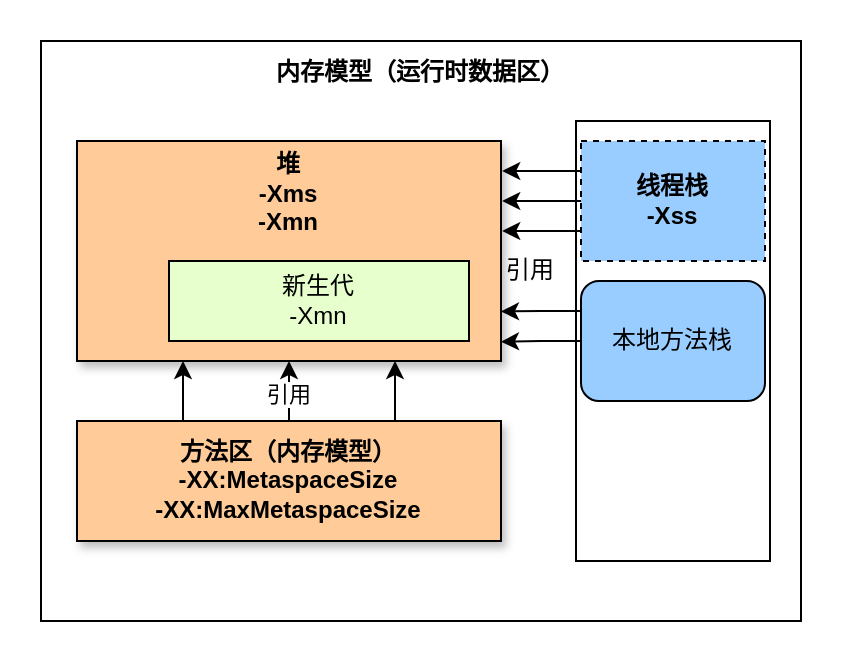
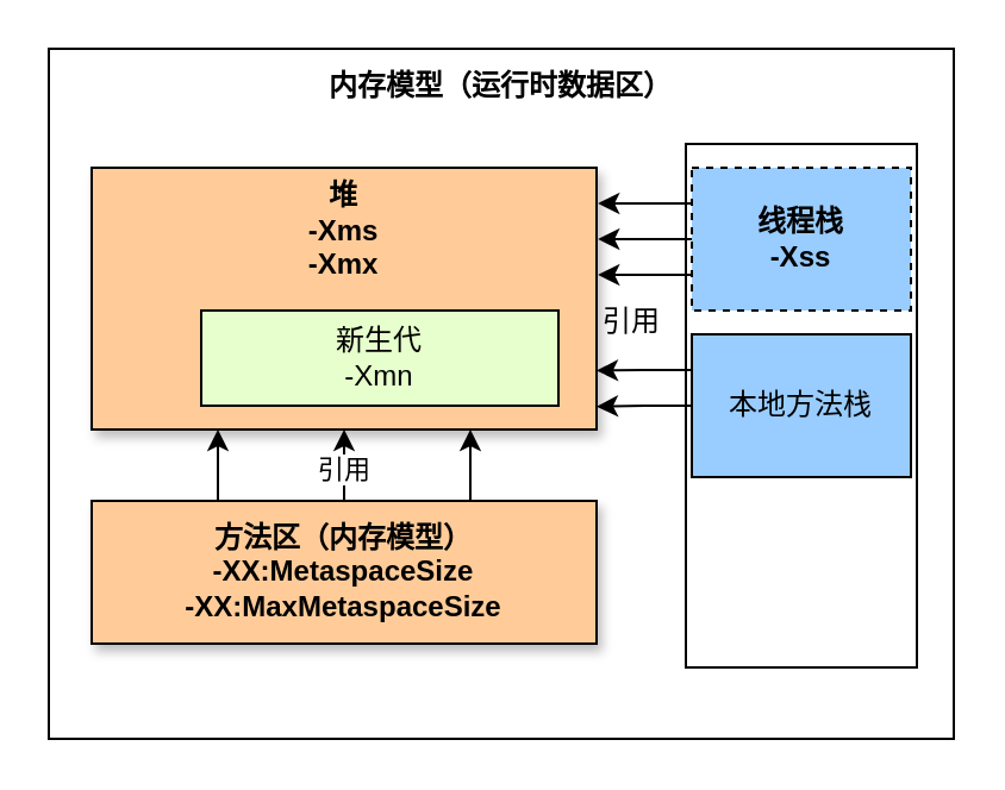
  <mxCell id="0" />
  <mxCell id="1" parent="0" />
  <mxCell id="2" value="&lt;b&gt;内存模型（运行时数据区）&lt;/b&gt;&lt;div&gt;&lt;br&gt;&lt;/div&gt;&lt;div&gt;&lt;br&gt;&lt;/div&gt;&lt;div&gt;&lt;br&gt;&lt;/div&gt;&lt;div&gt;&lt;br&gt;&lt;/div&gt;&lt;div&gt;&lt;br&gt;&lt;/div&gt;&lt;div&gt;&lt;br&gt;&lt;/div&gt;&lt;div&gt;&lt;br&gt;&lt;/div&gt;&lt;div&gt;&lt;br&gt;&lt;/div&gt;&lt;div&gt;&lt;br&gt;&lt;/div&gt;&lt;div&gt;&lt;br&gt;&lt;/div&gt;&lt;div&gt;&lt;br&gt;&lt;/div&gt;&lt;div&gt;&lt;br&gt;&lt;/div&gt;&lt;div&gt;&lt;br&gt;&lt;/div&gt;&lt;div&gt;&lt;br&gt;&lt;/div&gt;&lt;div&gt;&lt;br&gt;&lt;/div&gt;&lt;div&gt;&lt;br&gt;&lt;/div&gt;&lt;div&gt;&lt;br&gt;&lt;/div&gt;&lt;div&gt;&lt;br&gt;&lt;/div&gt;" style="rounded=0;whiteSpace=wrap;html=1;" vertex="1" parent="1"><mxGeometry x="20" y="20" width="380" height="290" as="geometry" /></mxCell>
  <mxCell id="3" value="" style="rounded=0;whiteSpace=wrap;html=1;fillColor=none;shadow=0;" vertex="1" parent="1"><mxGeometry x="287.5" y="60" width="97" height="220" as="geometry" /></mxCell>
- <mxCell id="4" value="&lt;b&gt;堆&lt;/b&gt;&lt;div&gt;&lt;b&gt;-Xms&lt;/b&gt;&lt;/div&gt;&lt;div&gt;&lt;b&gt;-Xmn&lt;/b&gt;&lt;/div&gt;&lt;div&gt;&lt;b&gt;&lt;br&gt;&lt;/b&gt;&lt;/div&gt;&lt;div&gt;&lt;b&gt;&lt;br&gt;&lt;/b&gt;&lt;/div&gt;&lt;div&gt;&lt;b&gt;&lt;br&gt;&lt;/b&gt;&lt;/div&gt;&lt;div&gt;&lt;b&gt;&lt;br&gt;&lt;/b&gt;&lt;/div&gt;" style="rounded=0;whiteSpace=wrap;html=1;shadow=1;fillColor=#FFCC99;" vertex="1" parent="1"><mxGeometry x="38" y="70" width="212" height="110" as="geometry" /></mxCell>
+ <mxCell id="4" value="&lt;b&gt;堆&lt;/b&gt;&lt;div&gt;&lt;b&gt;-Xms&lt;/b&gt;&lt;/div&gt;&lt;div&gt;&lt;b&gt;-Xmx&lt;/b&gt;&lt;/div&gt;&lt;div&gt;&lt;b&gt;&lt;br&gt;&lt;/b&gt;&lt;/div&gt;&lt;div&gt;&lt;b&gt;&lt;br&gt;&lt;/b&gt;&lt;/div&gt;&lt;div&gt;&lt;b&gt;&lt;br&gt;&lt;/b&gt;&lt;/div&gt;&lt;div&gt;&lt;b&gt;&lt;br&gt;&lt;/b&gt;&lt;/div&gt;" style="rounded=0;whiteSpace=wrap;html=1;shadow=1;fillColor=#FFCC99;" vertex="1" parent="1"><mxGeometry x="38" y="70" width="212" height="110" as="geometry" /></mxCell>
  <mxCell id="5" value="&lt;b&gt;线程栈&lt;/b&gt;&lt;div&gt;&lt;b&gt;-Xss&lt;/b&gt;&lt;/div&gt;" style="rounded=0;whiteSpace=wrap;html=1;shadow=0;fillColor=#99CCFF;dashed=1;" vertex="1" parent="1"><mxGeometry x="290" y="70" width="92" height="60" as="geometry" /></mxCell>
- <mxCell id="6" value="本地方法栈" style="whiteSpace=wrap;html=1;fillColor=#99CCFF;rounded=1;" vertex="1" parent="1"><mxGeometry x="290" y="140" width="92" height="60" as="geometry" /></mxCell>
+ <mxCell id="6" value="本地方法栈" style="rounded=0;whiteSpace=wrap;html=1;fillColor=#99CCFF;" vertex="1" parent="1"><mxGeometry x="290" y="140" width="92" height="60" as="geometry" /></mxCell>
  <mxCell id="7" style="edgeStyle=orthogonalEdgeStyle;rounded=0;orthogonalLoop=1;jettySize=auto;html=1;exitX=0.25;exitY=0;exitDx=0;exitDy=0;entryX=0.25;entryY=1;entryDx=0;entryDy=0;" edge="1" parent="1" source="11" target="4"><mxGeometry relative="1" as="geometry" /></mxCell>
  <mxCell id="8" style="edgeStyle=orthogonalEdgeStyle;rounded=0;orthogonalLoop=1;jettySize=auto;html=1;entryX=0.5;entryY=1;entryDx=0;entryDy=0;" edge="1" parent="1" source="11" target="4"><mxGeometry relative="1" as="geometry" /></mxCell>
  <mxCell id="9" value="引用" style="edgeLabel;html=1;align=center;verticalAlign=middle;resizable=0;points=[];" vertex="1" connectable="0" parent="8"><mxGeometry x="0.344" y="1" relative="1" as="geometry"><mxPoint as="offset" /></mxGeometry></mxCell>
  <mxCell id="10" style="edgeStyle=orthogonalEdgeStyle;rounded=0;orthogonalLoop=1;jettySize=auto;html=1;exitX=0.75;exitY=0;exitDx=0;exitDy=0;entryX=0.75;entryY=1;entryDx=0;entryDy=0;" edge="1" parent="1" source="11" target="4"><mxGeometry relative="1" as="geometry" /></mxCell>
  <mxCell id="11" value="&lt;b&gt;方法区（内存模型）&lt;/b&gt;&lt;div&gt;&lt;b&gt;-XX:MetaspaceSize&lt;/b&gt;&lt;/div&gt;&lt;div&gt;&lt;b&gt;-XX:MaxMetaspaceSize&lt;/b&gt;&lt;/div&gt;" style="rounded=0;whiteSpace=wrap;html=1;shadow=1;fillColor=#FFCC99;" vertex="1" parent="1"><mxGeometry x="38" y="210" width="212" height="60" as="geometry" /></mxCell>
  <mxCell id="12" style="edgeStyle=orthogonalEdgeStyle;rounded=0;orthogonalLoop=1;jettySize=auto;html=1;exitX=0;exitY=0.25;exitDx=0;exitDy=0;entryX=1.003;entryY=0.142;entryDx=0;entryDy=0;entryPerimeter=0;" edge="1" parent="1" source="5" target="4"><mxGeometry relative="1" as="geometry" /></mxCell>
  <mxCell id="13" style="edgeStyle=orthogonalEdgeStyle;rounded=0;orthogonalLoop=1;jettySize=auto;html=1;exitX=0;exitY=0.5;exitDx=0;exitDy=0;entryX=1.003;entryY=0.279;entryDx=0;entryDy=0;entryPerimeter=0;" edge="1" parent="1" source="5" target="4"><mxGeometry relative="1" as="geometry" /></mxCell>
  <mxCell id="14" style="edgeStyle=orthogonalEdgeStyle;rounded=0;orthogonalLoop=1;jettySize=auto;html=1;exitX=0;exitY=0.75;exitDx=0;exitDy=0;entryX=1.003;entryY=0.412;entryDx=0;entryDy=0;entryPerimeter=0;" edge="1" parent="1" source="5" target="4"><mxGeometry relative="1" as="geometry" /></mxCell>
  <mxCell id="15" style="edgeStyle=orthogonalEdgeStyle;rounded=0;orthogonalLoop=1;jettySize=auto;html=1;exitX=0;exitY=0.25;exitDx=0;exitDy=0;entryX=1;entryY=0.775;entryDx=0;entryDy=0;entryPerimeter=0;" edge="1" parent="1" source="6" target="4"><mxGeometry relative="1" as="geometry" /></mxCell>
  <mxCell id="16" style="edgeStyle=orthogonalEdgeStyle;rounded=0;orthogonalLoop=1;jettySize=auto;html=1;entryX=1;entryY=0.912;entryDx=0;entryDy=0;entryPerimeter=0;" edge="1" parent="1" source="6" target="4"><mxGeometry relative="1" as="geometry" /></mxCell>
  <mxCell id="17" value="引&lt;span style=&quot;background-color: initial;&quot;&gt;用&lt;/span&gt;" style="text;html=1;align=center;verticalAlign=middle;whiteSpace=wrap;rounded=0;" vertex="1" parent="1"><mxGeometry x="250" y="120" width="30" height="30" as="geometry" /></mxCell>
  <mxCell id="18" value="新生代&lt;div&gt;-Xmn&lt;/div&gt;" style="rounded=0;whiteSpace=wrap;html=1;fillColor=#E6FFCC;" vertex="1" parent="1"><mxGeometry x="84" y="130" width="150" height="40" as="geometry" /></mxCell>
